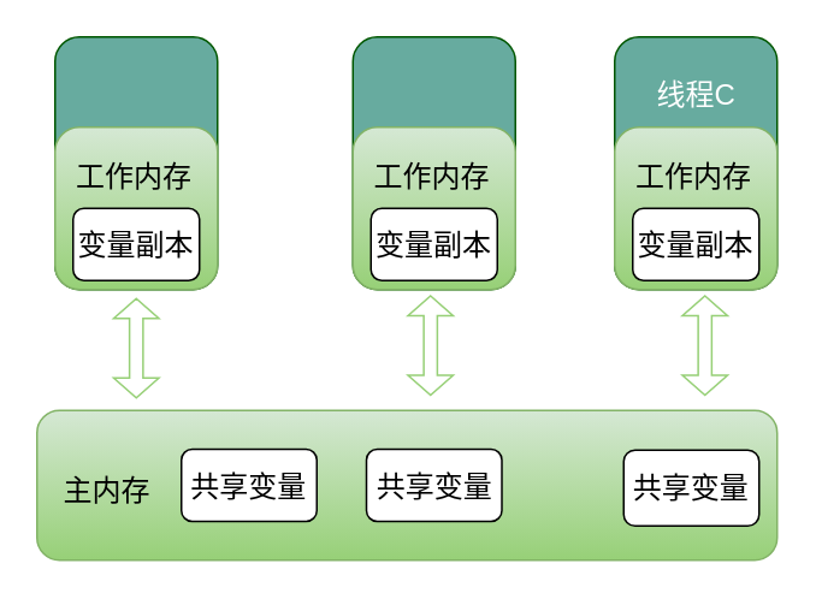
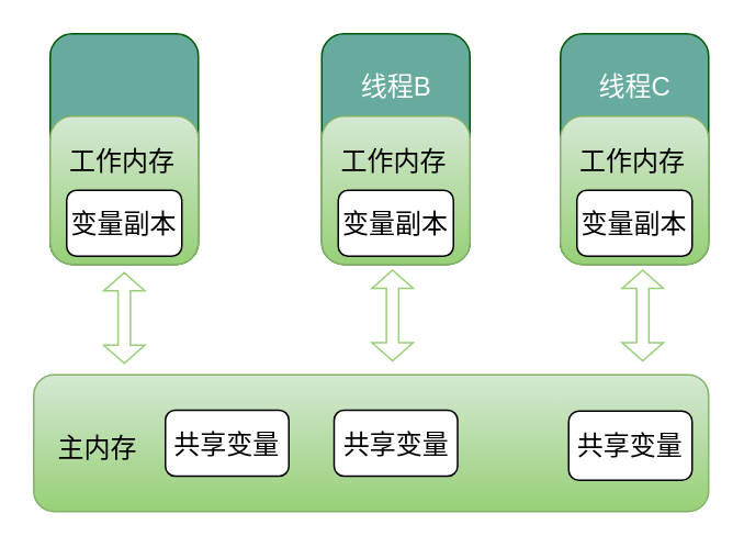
  <mxCell id="0" />
  <mxCell id="1" parent="0" />
  <mxCell id="2" value="" style="rounded=1;whiteSpace=wrap;html=1;fontSize=16;direction=south;fillColor=#67AB9F;strokeColor=#005700;fontColor=#ffffff;" vertex="1" parent="1"><mxGeometry x="30" y="20" width="90" height="140" as="geometry" /></mxCell>
  <mxCell id="3" value="" style="rounded=1;whiteSpace=wrap;html=1;fontSize=16;fillColor=#d5e8d4;strokeColor=#82b366;gradientColor=#97d077;" vertex="1" parent="1"><mxGeometry x="30" y="70" width="90" height="90" as="geometry" /></mxCell>
  <mxCell id="4" value="变量副本" style="rounded=1;whiteSpace=wrap;html=1;fontSize=16;" vertex="1" parent="1"><mxGeometry x="40" y="115" width="70" height="40" as="geometry" /></mxCell>
  <mxCell id="5" value="工作内存" style="text;html=1;resizable=0;points=[];autosize=1;align=left;verticalAlign=top;spacingTop=-4;fontSize=16;fontColor=#000000;" vertex="1" parent="1"><mxGeometry x="40" y="85" width="80" height="20" as="geometry" /></mxCell>
  <mxCell id="6" value="" style="rounded=1;whiteSpace=wrap;html=1;fontSize=16;direction=south;fillColor=#67AB9F;strokeColor=#005700;fontColor=#ffffff;" vertex="1" parent="1"><mxGeometry x="195" y="20" width="90" height="140" as="geometry" /></mxCell>
  <mxCell id="7" value="" style="rounded=1;whiteSpace=wrap;html=1;fontSize=16;fillColor=#d5e8d4;strokeColor=#82b366;gradientColor=#97d077;" vertex="1" parent="1"><mxGeometry x="195" y="70" width="90" height="90" as="geometry" /></mxCell>
  <mxCell id="8" value="变量副本" style="rounded=1;whiteSpace=wrap;html=1;fontSize=16;" vertex="1" parent="1"><mxGeometry x="205" y="115" width="70" height="40" as="geometry" /></mxCell>
+ <mxCell id="9" value="线程B" style="text;html=1;resizable=0;points=[];autosize=1;align=center;verticalAlign=top;spacingTop=-4;fontSize=16;fontColor=#FFFFFF;" vertex="1" parent="1"><mxGeometry x="210" y="40" width="60" height="20" as="geometry" /></mxCell>
  <mxCell id="10" value="工作内存" style="text;html=1;resizable=0;points=[];autosize=1;align=left;verticalAlign=top;spacingTop=-4;fontSize=16;fontColor=#000000;" vertex="1" parent="1"><mxGeometry x="205" y="85" width="80" height="20" as="geometry" /></mxCell>
  <mxCell id="11" value="" style="rounded=1;whiteSpace=wrap;html=1;fontSize=16;direction=south;fillColor=#67AB9F;strokeColor=#005700;fontColor=#ffffff;" vertex="1" parent="1"><mxGeometry x="340" y="20" width="90" height="140" as="geometry" /></mxCell>
  <mxCell id="12" value="" style="rounded=1;whiteSpace=wrap;html=1;fontSize=16;fillColor=#d5e8d4;strokeColor=#82b366;gradientColor=#97d077;" vertex="1" parent="1"><mxGeometry x="340" y="70" width="90" height="90" as="geometry" /></mxCell>
  <mxCell id="13" value="变量副本" style="rounded=1;whiteSpace=wrap;html=1;fontSize=16;" vertex="1" parent="1"><mxGeometry x="350" y="115" width="70" height="40" as="geometry" /></mxCell>
  <mxCell id="14" value="线程C" style="text;html=1;resizable=0;points=[];autosize=1;align=center;verticalAlign=top;spacingTop=-4;fontSize=16;fontColor=#FFFFFF;" vertex="1" parent="1"><mxGeometry x="355" y="40" width="60" height="20" as="geometry" /></mxCell>
  <mxCell id="15" value="工作内存" style="text;html=1;resizable=0;points=[];autosize=1;align=left;verticalAlign=top;spacingTop=-4;fontSize=16;fontColor=#000000;" vertex="1" parent="1"><mxGeometry x="350" y="85" width="80" height="20" as="geometry" /></mxCell>
  <mxCell id="16" value="" style="rounded=1;whiteSpace=wrap;html=1;fillColor=#d5e8d4;fontSize=16;align=center;gradientColor=#97d077;strokeColor=#82b366;" vertex="1" parent="1"><mxGeometry x="20" y="227" width="410" height="83" as="geometry" /></mxCell>
  <mxCell id="17" value="" style="shape=doubleArrow;direction=south;whiteSpace=wrap;html=1;fillColor=#FFFFFF;fontSize=16;fontColor=#000000;align=center;strokeColor=#97D077;" vertex="1" parent="1"><mxGeometry x="62.5" y="165" width="25" height="55" as="geometry" /></mxCell>
  <mxCell id="18" value="共享变量" style="rounded=1;whiteSpace=wrap;html=1;strokeColor=#000000;fillColor=#FFFFFF;fontSize=16;fontColor=#000000;align=center;" vertex="1" parent="1"><mxGeometry x="100" y="248.5" width="75" height="40" as="geometry" /></mxCell>
  <mxCell id="19" value="主内存" style="text;html=1;resizable=0;points=[];autosize=1;align=left;verticalAlign=top;spacingTop=-4;fontSize=16;fontColor=#000000;" vertex="1" parent="1"><mxGeometry x="32.5" y="258.5" width="60" height="20" as="geometry" /></mxCell>
  <mxCell id="20" value="共享变量" style="rounded=1;whiteSpace=wrap;html=1;strokeColor=#000000;fillColor=#FFFFFF;fontSize=16;fontColor=#000000;align=center;" vertex="1" parent="1"><mxGeometry x="202.5" y="248.5" width="75" height="40" as="geometry" /></mxCell>
  <mxCell id="21" value="共享变量" style="rounded=1;whiteSpace=wrap;html=1;strokeColor=#000000;fillColor=#FFFFFF;fontSize=16;fontColor=#000000;align=center;" vertex="1" parent="1"><mxGeometry x="345" y="249" width="75" height="42" as="geometry" /></mxCell>
  <mxCell id="22" value="" style="shape=doubleArrow;direction=south;whiteSpace=wrap;html=1;fillColor=#FFFFFF;fontSize=16;fontColor=#000000;align=center;strokeColor=#97D077;" vertex="1" parent="1"><mxGeometry x="225.5" y="163.5" width="25" height="55" as="geometry" /></mxCell>
  <mxCell id="23" value="" style="shape=doubleArrow;direction=south;whiteSpace=wrap;html=1;fillColor=#FFFFFF;fontSize=16;fontColor=#000000;align=center;strokeColor=#97D077;" vertex="1" parent="1"><mxGeometry x="377.5" y="163.5" width="25" height="55" as="geometry" /></mxCell>
